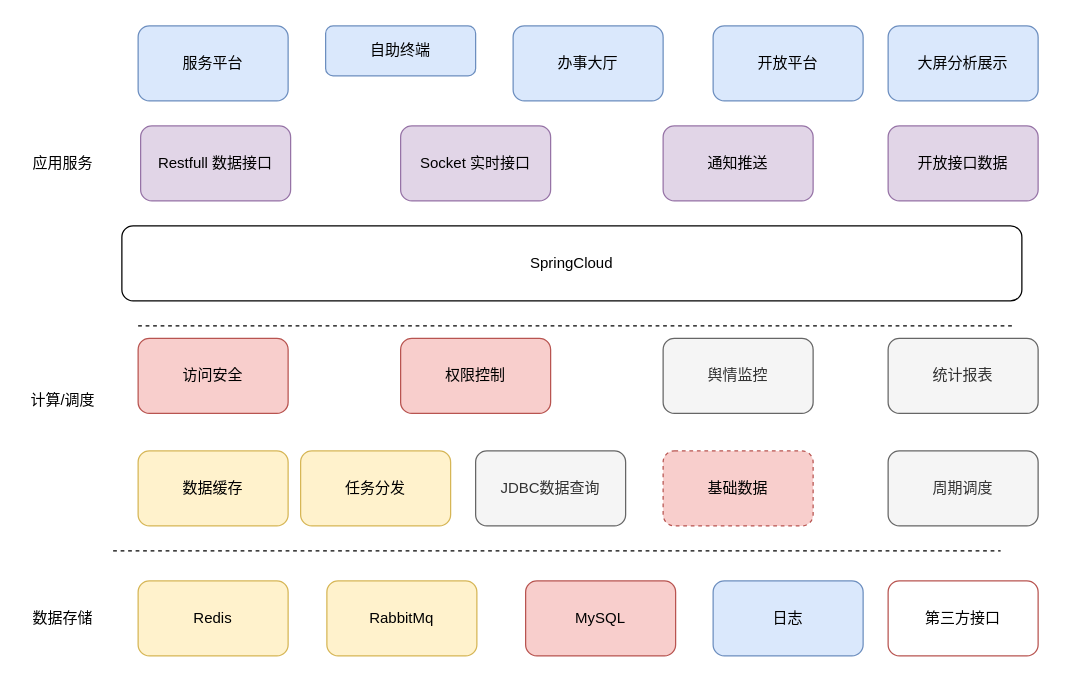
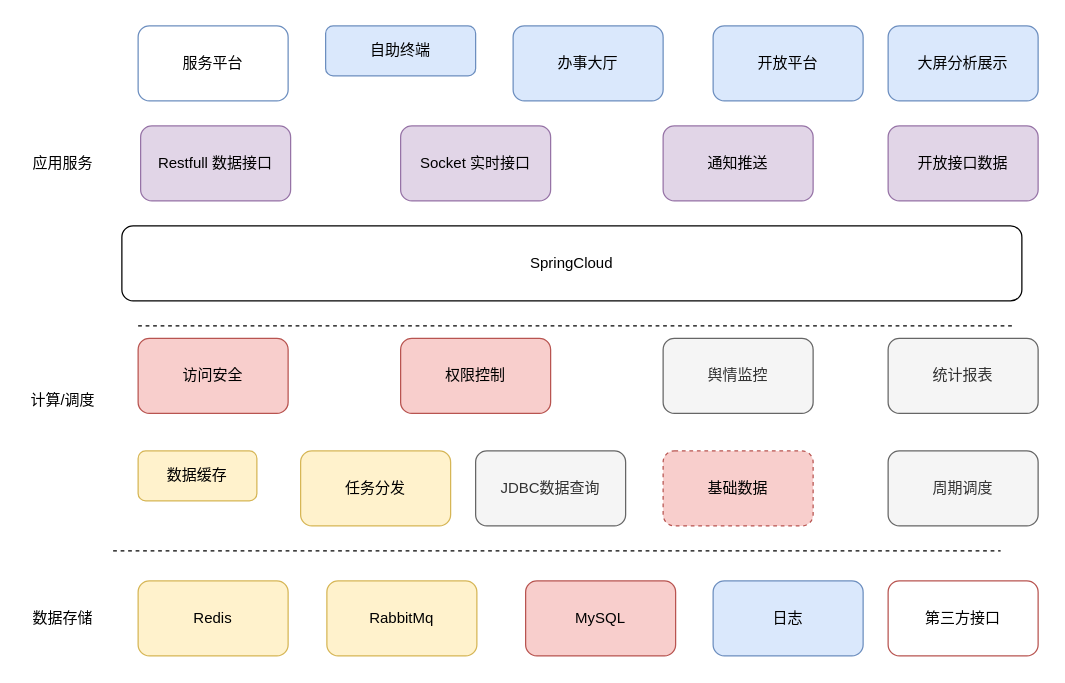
  <mxCell id="0" />
  <mxCell id="1" parent="0" />
  <mxCell id="2" value="Redis" style="rounded=1;whiteSpace=wrap;html=1;fillColor=#fff2cc;strokeColor=#d6b656;" vertex="1" parent="1"><mxGeometry x="110" y="464" width="120" height="60" as="geometry" /></mxCell>
  <mxCell id="3" value="MySQL" style="rounded=1;whiteSpace=wrap;html=1;fillColor=#f8cecc;strokeColor=#b85450;" vertex="1" parent="1"><mxGeometry x="420" y="464" width="120" height="60" as="geometry" /></mxCell>
  <mxCell id="4" value="" style="endArrow=none;dashed=1;html=1;" edge="1" parent="1"><mxGeometry width="50" height="50" relative="1" as="geometry"><mxPoint x="90" y="440" as="sourcePoint" /><mxPoint x="800" y="440" as="targetPoint" /><Array as="points"><mxPoint x="370" y="440" /></Array></mxGeometry></mxCell>
  <mxCell id="5" value="数据存储" style="text;html=1;strokeColor=none;fillColor=none;align=center;verticalAlign=middle;whiteSpace=wrap;rounded=0;" vertex="1" parent="1"><mxGeometry x="20" y="484" width="60" height="20" as="geometry" /></mxCell>
  <mxCell id="6" value="日志" style="rounded=1;whiteSpace=wrap;html=1;fillColor=#dae8fc;strokeColor=#6c8ebf;" vertex="1" parent="1"><mxGeometry x="570" y="464" width="120" height="60" as="geometry" /></mxCell>
  <mxCell id="7" value="计算/调度" style="text;html=1;strokeColor=none;fillColor=none;align=center;verticalAlign=middle;whiteSpace=wrap;rounded=0;" vertex="1" parent="1"><mxGeometry x="20" y="310" width="60" height="20" as="geometry" /></mxCell>
  <mxCell id="8" value="应用服务" style="text;html=1;strokeColor=none;fillColor=none;align=center;verticalAlign=middle;whiteSpace=wrap;rounded=0;" vertex="1" parent="1"><mxGeometry x="20" y="120" width="60" height="20" as="geometry" /></mxCell>
  <mxCell id="9" value="周期调度" style="rounded=1;whiteSpace=wrap;html=1;fillColor=#f5f5f5;strokeColor=#666666;fontColor=#333333;" vertex="1" parent="1"><mxGeometry x="710" y="360" width="120" height="60" as="geometry" /></mxCell>
  <mxCell id="10" value="统计报表" style="rounded=1;whiteSpace=wrap;html=1;fillColor=#f5f5f5;strokeColor=#666666;fontColor=#333333;" vertex="1" parent="1"><mxGeometry x="710" y="270" width="120" height="60" as="geometry" /></mxCell>
  <mxCell id="11" value="Restfull 数据接口" style="rounded=1;whiteSpace=wrap;html=1;fillColor=#e1d5e7;strokeColor=#9673a6;" vertex="1" parent="1"><mxGeometry x="112" y="100" width="120" height="60" as="geometry" /></mxCell>
  <mxCell id="12" value="Socket 实时接口" style="rounded=1;whiteSpace=wrap;html=1;fillColor=#e1d5e7;strokeColor=#9673a6;" vertex="1" parent="1"><mxGeometry x="320" y="100" width="120" height="60" as="geometry" /></mxCell>
- <mxCell id="13" value="服务平台" style="rounded=1;whiteSpace=wrap;html=1;fillColor=#dae8fc;strokeColor=#6c8ebf;" vertex="1" parent="1"><mxGeometry x="110" y="20" width="120" height="60" as="geometry" /></mxCell>
+ <mxCell id="13" value="服务平台" style="rounded=1;whiteSpace=wrap;html=1;fillColor=#ffffff;strokeColor=#6c8ebf;" vertex="1" parent="1"><mxGeometry x="110" y="20" width="120" height="60" as="geometry" /></mxCell>
  <mxCell id="14" value="自助终端" style="rounded=1;whiteSpace=wrap;html=1;fillColor=#dae8fc;strokeColor=#6c8ebf;" vertex="1" parent="1"><mxGeometry x="260" y="20" width="120" height="40" as="geometry" /></mxCell>
  <mxCell id="15" value="通知推送" style="rounded=1;whiteSpace=wrap;html=1;fillColor=#e1d5e7;strokeColor=#9673a6;" vertex="1" parent="1"><mxGeometry x="530" y="100" width="120" height="60" as="geometry" /></mxCell>
  <mxCell id="16" value="开放接口数据" style="rounded=1;whiteSpace=wrap;html=1;fillColor=#e1d5e7;strokeColor=#9673a6;" vertex="1" parent="1"><mxGeometry x="710" y="100" width="120" height="60" as="geometry" /></mxCell>
  <mxCell id="17" value="办事大厅" style="rounded=1;whiteSpace=wrap;html=1;fillColor=#dae8fc;strokeColor=#6c8ebf;" vertex="1" parent="1"><mxGeometry x="410" y="20" width="120" height="60" as="geometry" /></mxCell>
  <mxCell id="18" value="开放平台" style="rounded=1;whiteSpace=wrap;html=1;fillColor=#dae8fc;strokeColor=#6c8ebf;" vertex="1" parent="1"><mxGeometry x="570" y="20" width="120" height="60" as="geometry" /></mxCell>
  <mxCell id="19" value="JDBC数据查询" style="rounded=1;whiteSpace=wrap;html=1;fillColor=#f5f5f5;strokeColor=#666666;fontColor=#333333;" vertex="1" parent="1"><mxGeometry x="380" y="360" width="120" height="60" as="geometry" /></mxCell>
  <mxCell id="20" value="第三方接口" style="rounded=1;whiteSpace=wrap;html=1;fillColor=#ffffff;strokeColor=#b85450;" vertex="1" parent="1"><mxGeometry x="710" y="464" width="120" height="60" as="geometry" /></mxCell>
  <mxCell id="21" value="基础数据" style="rounded=1;whiteSpace=wrap;html=1;fillColor=#f8cecc;strokeColor=#b85450;dashed=1;" vertex="1" parent="1"><mxGeometry x="530" y="360" width="120" height="60" as="geometry" /></mxCell>
  <mxCell id="22" value="访问安全" style="rounded=1;whiteSpace=wrap;html=1;fillColor=#f8cecc;strokeColor=#b85450;" vertex="1" parent="1"><mxGeometry x="110" y="270" width="120" height="60" as="geometry" /></mxCell>
  <mxCell id="23" value="" style="endArrow=none;dashed=1;html=1;" edge="1" parent="1"><mxGeometry width="50" height="50" relative="1" as="geometry"><mxPoint x="110" y="260" as="sourcePoint" /><mxPoint x="810" y="260" as="targetPoint" /><Array as="points"><mxPoint x="490" y="260" /></Array></mxGeometry></mxCell>
  <mxCell id="24" value="RabbitMq" style="rounded=1;whiteSpace=wrap;html=1;fillColor=#fff2cc;strokeColor=#d6b656;" vertex="1" parent="1"><mxGeometry x="261" y="464" width="120" height="60" as="geometry" /></mxCell>
  <mxCell id="25" value="舆情监控" style="rounded=1;whiteSpace=wrap;html=1;fillColor=#f5f5f5;strokeColor=#666666;fontColor=#333333;" vertex="1" parent="1"><mxGeometry x="530" y="270" width="120" height="60" as="geometry" /></mxCell>
- <mxCell id="26" value="数据缓存" style="rounded=1;whiteSpace=wrap;html=1;fillColor=#fff2cc;strokeColor=#d6b656;" vertex="1" parent="1"><mxGeometry x="110" y="360" width="120" height="60" as="geometry" /></mxCell>
+ <mxCell id="26" value="数据缓存" style="rounded=1;whiteSpace=wrap;html=1;fillColor=#fff2cc;strokeColor=#d6b656;" vertex="1" parent="1"><mxGeometry x="110" y="360" width="95" height="40" as="geometry" /></mxCell>
  <mxCell id="27" value="任务分发" style="rounded=1;whiteSpace=wrap;html=1;fillColor=#fff2cc;strokeColor=#d6b656;" vertex="1" parent="1"><mxGeometry x="240" y="360" width="120" height="60" as="geometry" /></mxCell>
  <mxCell id="28" value="SpringCloud" style="rounded=1;whiteSpace=wrap;html=1;" vertex="1" parent="1"><mxGeometry x="97" y="180" width="720" height="60" as="geometry" /></mxCell>
  <mxCell id="29" value="大屏分析展示" style="rounded=1;whiteSpace=wrap;html=1;fillColor=#dae8fc;strokeColor=#6c8ebf;" vertex="1" parent="1"><mxGeometry x="710" y="20" width="120" height="60" as="geometry" /></mxCell>
  <mxCell id="30" value="权限控制" style="rounded=1;whiteSpace=wrap;html=1;fillColor=#f8cecc;strokeColor=#b85450;" vertex="1" parent="1"><mxGeometry x="320" y="270" width="120" height="60" as="geometry" /></mxCell>
